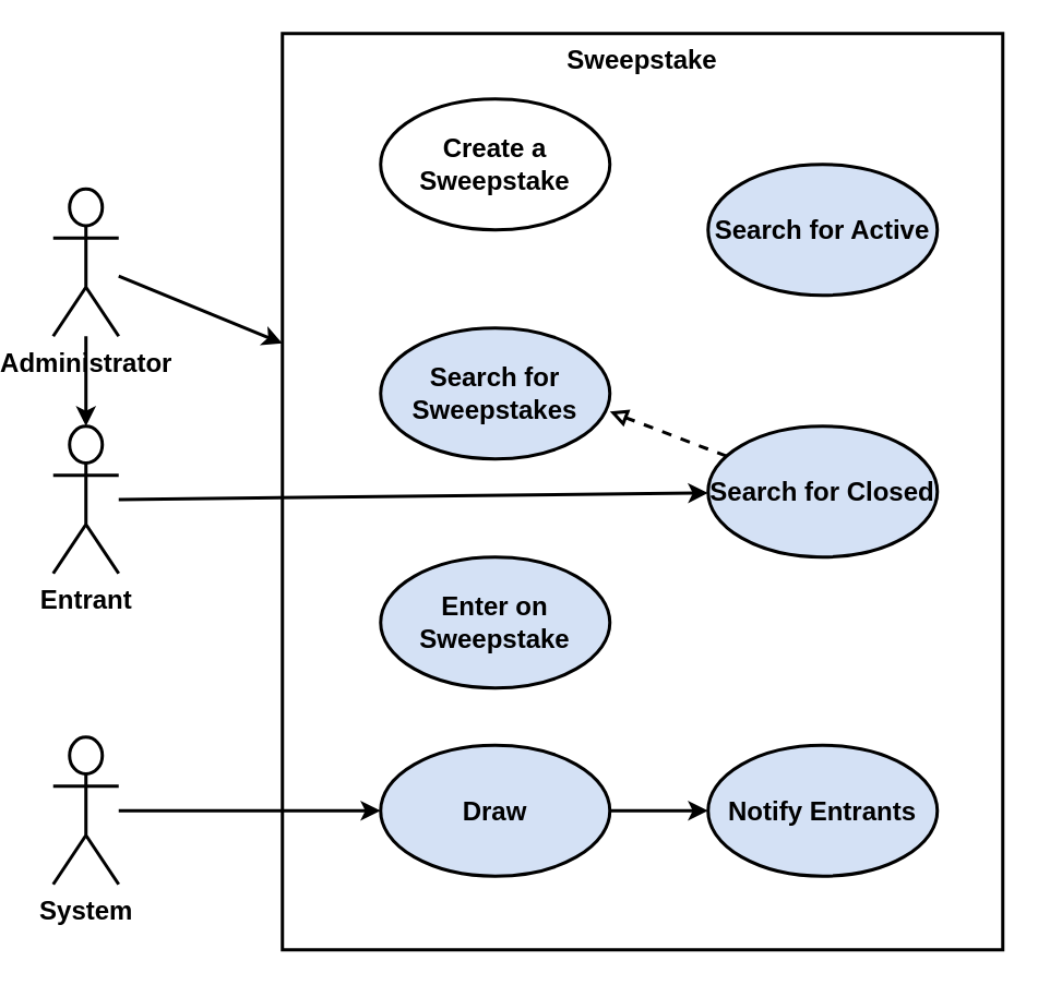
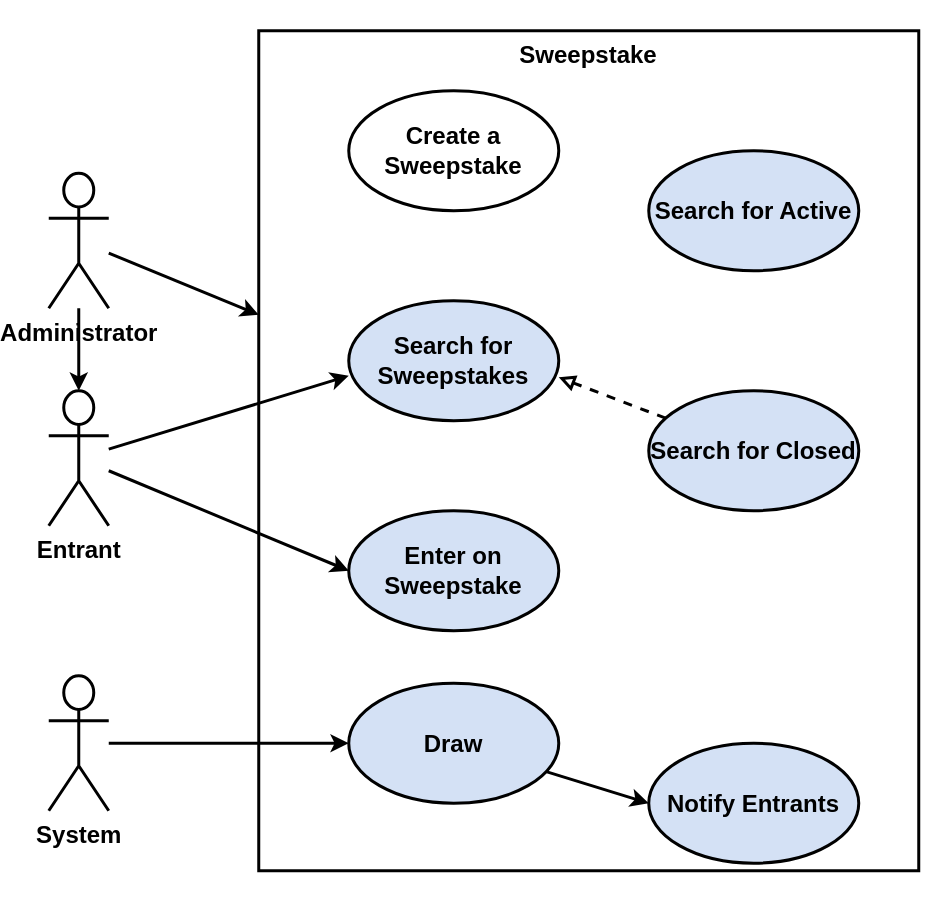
  <mxCell id="0" />
  <mxCell id="1" parent="0" />
  <mxCell id="2" value="&lt;span style=&quot;font-weight: 700&quot;&gt;Sweepstake&lt;/span&gt;" style="rounded=0;whiteSpace=wrap;html=1;fontSize=16;strokeWidth=2;fillColor=none;verticalAlign=top;" parent="1" vertex="1"><mxGeometry x="160" y="20" width="440" height="560" as="geometry" /></mxCell>
- <mxCell id="4" style="edgeStyle=none;rounded=0;orthogonalLoop=1;jettySize=auto;html=1;fontSize=16;endArrow=classic;endFill=1;strokeWidth=2;" parent="1" source="5" target="14" edge="1"><mxGeometry relative="1" as="geometry" /></mxCell>
+ <mxCell id="3" style="edgeStyle=none;rounded=0;orthogonalLoop=1;jettySize=auto;html=1;entryX=0;entryY=0.5;entryDx=0;entryDy=0;fontSize=16;endArrow=classic;endFill=1;strokeWidth=2;" parent="1" source="5" target="9" edge="1"><mxGeometry relative="1" as="geometry" /></mxCell>
+ <mxCell id="4" style="edgeStyle=none;rounded=0;orthogonalLoop=1;jettySize=auto;html=1;entryX=0;entryY=0.625;entryDx=0;entryDy=0;fontSize=16;endArrow=classic;endFill=1;strokeWidth=2;entryPerimeter=0;" parent="1" source="5" target="10" edge="1"><mxGeometry relative="1" as="geometry" /></mxCell>
  <mxCell id="5" value="Entrant" style="shape=umlActor;verticalLabelPosition=bottom;verticalAlign=top;html=1;outlineConnect=0;fontSize=16;fontStyle=1;strokeWidth=2;" parent="1" vertex="1"><mxGeometry x="20" y="260" width="40" height="90" as="geometry" /></mxCell>
  <mxCell id="6" style="edgeStyle=none;rounded=0;orthogonalLoop=1;jettySize=auto;html=1;fontSize=16;endArrow=classic;endFill=1;strokeWidth=2;" parent="1" source="8" target="5" edge="1"><mxGeometry relative="1" as="geometry" /></mxCell>
  <mxCell id="7" style="edgeStyle=none;rounded=0;orthogonalLoop=1;jettySize=auto;html=1;fontSize=16;endArrow=classic;endFill=1;strokeWidth=2;" parent="1" source="8" edge="1" target="2"><mxGeometry relative="1" as="geometry"><mxPoint x="218" y="210" as="targetPoint" /></mxGeometry></mxCell>
  <mxCell id="8" value="Administrator" style="shape=umlActor;verticalLabelPosition=bottom;verticalAlign=top;html=1;outlineConnect=0;fontSize=16;fontStyle=1;strokeWidth=2;" parent="1" vertex="1"><mxGeometry x="20" y="115" width="40" height="90" as="geometry" /></mxCell>
  <mxCell id="9" value="Enter on Sweepstake" style="ellipse;whiteSpace=wrap;html=1;fontSize=16;strokeWidth=2;fillColor=#D4E1F5;fontStyle=1" parent="1" vertex="1"><mxGeometry x="220" y="340" width="140" height="80" as="geometry" /></mxCell>
  <mxCell id="10" value="Search for Sweepstakes" style="ellipse;whiteSpace=wrap;html=1;fontSize=16;strokeWidth=2;fillColor=#D4E1F5;fontStyle=1" parent="1" vertex="1"><mxGeometry x="220" y="200" width="140" height="80" as="geometry" /></mxCell>
  <mxCell id="11" value="Create a Sweepstake" style="ellipse;whiteSpace=wrap;html=1;fontSize=16;strokeWidth=2;fillColor=#ffffff;fontStyle=1;" parent="1" vertex="1"><mxGeometry x="220" y="60" width="140" height="80" as="geometry" /></mxCell>
  <mxCell id="12" value="Search for Active" style="ellipse;whiteSpace=wrap;html=1;fontSize=16;strokeWidth=2;fillColor=#D4E1F5;fontStyle=1" parent="1" vertex="1"><mxGeometry x="420" y="100" width="140" height="80" as="geometry" /></mxCell>
  <mxCell id="13" style="edgeStyle=none;rounded=0;orthogonalLoop=1;jettySize=auto;html=1;entryX=1;entryY=0.638;entryDx=0;entryDy=0;entryPerimeter=0;dashed=1;fontSize=16;endArrow=block;endFill=0;strokeWidth=2;" parent="1" source="14" target="10" edge="1"><mxGeometry relative="1" as="geometry" /></mxCell>
  <mxCell id="14" value="Search for Closed" style="ellipse;whiteSpace=wrap;html=1;fontSize=16;strokeWidth=2;fillColor=#D4E1F5;fontStyle=1" parent="1" vertex="1"><mxGeometry x="420" y="260" width="140" height="80" as="geometry" /></mxCell>
  <mxCell id="15" style="edgeStyle=none;rounded=0;orthogonalLoop=1;jettySize=auto;html=1;entryX=0;entryY=0.5;entryDx=0;entryDy=0;fontSize=16;endArrow=classic;endFill=1;strokeWidth=2;" parent="1" source="16" target="18" edge="1"><mxGeometry relative="1" as="geometry" /></mxCell>
  <mxCell id="16" value="&lt;b&gt;System&lt;/b&gt;" style="shape=umlActor;verticalLabelPosition=bottom;verticalAlign=top;html=1;outlineConnect=0;fontSize=16;strokeWidth=2;fillColor=none;" parent="1" vertex="1"><mxGeometry x="20" y="450" width="40" height="90" as="geometry" /></mxCell>
  <mxCell id="17" style="edgeStyle=none;rounded=0;orthogonalLoop=1;jettySize=auto;html=1;entryX=0;entryY=0.5;entryDx=0;entryDy=0;fontSize=16;endArrow=classic;endFill=1;strokeWidth=2;" parent="1" source="18" target="19" edge="1"><mxGeometry relative="1" as="geometry" /></mxCell>
  <mxCell id="18" value="Draw" style="ellipse;whiteSpace=wrap;html=1;fontSize=16;strokeWidth=2;fillColor=#D4E1F5;fontStyle=1" parent="1" vertex="1"><mxGeometry x="220" y="455" width="140" height="80" as="geometry" /></mxCell>
- <mxCell id="19" value="Notify Entrants" style="ellipse;whiteSpace=wrap;html=1;fontSize=16;strokeWidth=2;fillColor=#D4E1F5;fontStyle=1" parent="1" vertex="1"><mxGeometry x="420" y="455" width="140" height="80" as="geometry" /></mxCell>
+ <mxCell id="19" value="Notify Entrants" style="ellipse;whiteSpace=wrap;html=1;fontSize=16;strokeWidth=2;fillColor=#D4E1F5;fontStyle=1" parent="1" vertex="1"><mxGeometry x="420" y="495" width="140" height="80" as="geometry" /></mxCell>
